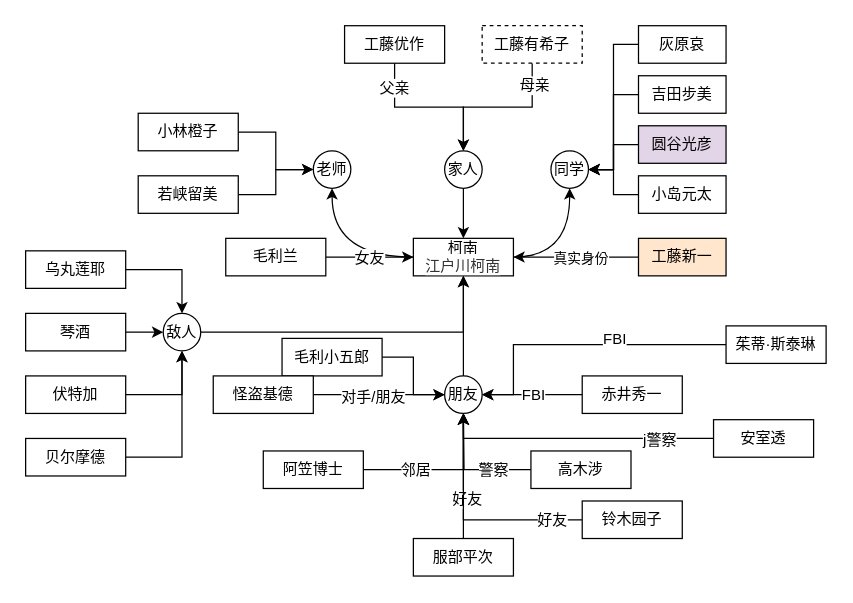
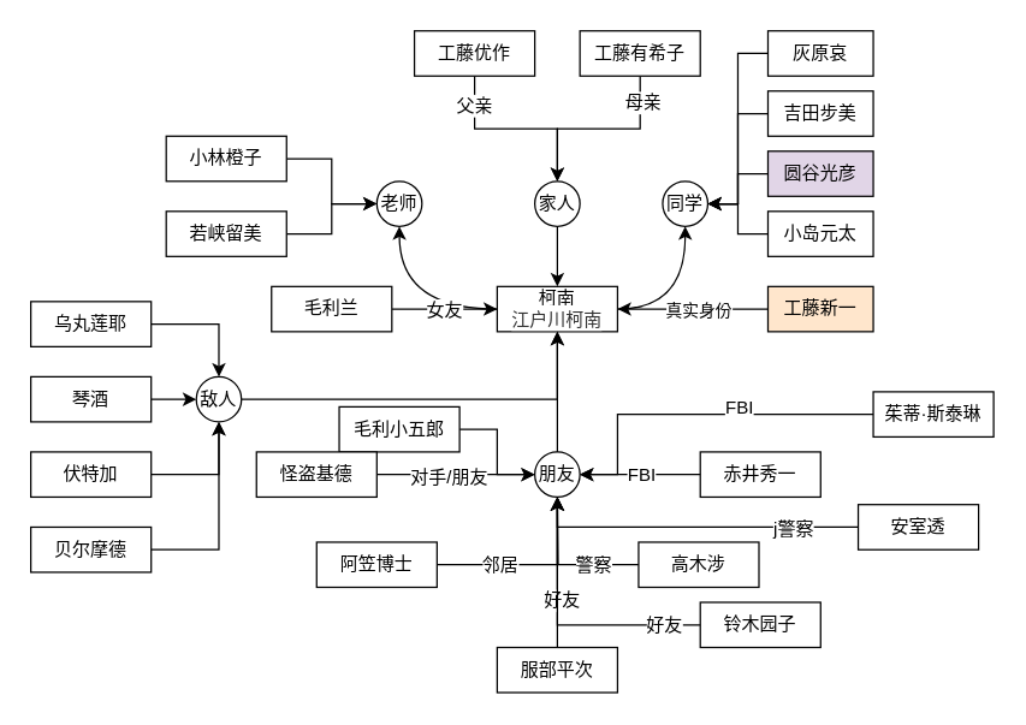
  <mxCell id="0" />
  <mxCell id="1" parent="0" />
  <mxCell id="2" style="edgeStyle=orthogonalEdgeStyle;rounded=0;orthogonalLoop=1;jettySize=auto;html=1;fontSize=12;curved=1;" edge="1" parent="1" source="4" target="57"><mxGeometry relative="1" as="geometry" /></mxCell>
  <mxCell id="3" style="edgeStyle=orthogonalEdgeStyle;rounded=0;orthogonalLoop=1;jettySize=auto;html=1;fontSize=12;curved=1;" edge="1" parent="1" source="4" target="66"><mxGeometry relative="1" as="geometry" /></mxCell>
  <mxCell id="4" value="柯南&lt;br style=&quot;font-size: 12px;&quot;&gt;&lt;span style=&quot;color: rgb(51, 51, 51); font-family: &amp;quot;Helvetica Neue&amp;quot;, Helvetica, Arial, &amp;quot;PingFang SC&amp;quot;, &amp;quot;Hiragino Sans GB&amp;quot;, &amp;quot;Microsoft YaHei&amp;quot;, &amp;quot;WenQuanYi Micro Hei&amp;quot;, sans-serif; font-size: 12px; text-align: start; text-indent: 28px; background-color: rgb(255, 255, 255);&quot;&gt;江户川柯南&lt;/span&gt;" style="rounded=0;whiteSpace=wrap;html=1;gradientColor=#ffffff;fontSize=12;" vertex="1" parent="1"><mxGeometry x="330" y="190" width="80" height="30" as="geometry" /></mxCell>
  <mxCell id="5" style="edgeStyle=orthogonalEdgeStyle;rounded=0;orthogonalLoop=1;jettySize=auto;html=1;" edge="1" parent="1" source="7" target="4"><mxGeometry relative="1" as="geometry" /></mxCell>
  <mxCell id="6" value="真实身份" style="edgeLabel;html=1;align=center;verticalAlign=middle;resizable=0;points=[];" vertex="1" connectable="0" parent="5"><mxGeometry x="-0.06" y="2" relative="1" as="geometry"><mxPoint y="-2" as="offset" /></mxGeometry></mxCell>
  <mxCell id="7" value="工藤新一" style="rounded=0;whiteSpace=wrap;html=1;fillColor=#ffe6cc;" vertex="1" parent="1"><mxGeometry x="510" y="190" width="70" height="30" as="geometry" /></mxCell>
  <mxCell id="8" style="edgeStyle=orthogonalEdgeStyle;rounded=0;orthogonalLoop=1;jettySize=auto;html=1;fontSize=12;" edge="1" parent="1" source="10" target="4"><mxGeometry relative="1" as="geometry" /></mxCell>
  <mxCell id="9" value="女友" style="edgeLabel;html=1;align=center;verticalAlign=middle;resizable=0;points=[];fontSize=12;" vertex="1" connectable="0" parent="8"><mxGeometry x="-0.029" y="1" relative="1" as="geometry"><mxPoint y="1" as="offset" /></mxGeometry></mxCell>
  <mxCell id="10" value="毛利兰" style="rounded=0;whiteSpace=wrap;html=1;gradientColor=#ffffff;fontSize=12;" vertex="1" parent="1"><mxGeometry x="180" y="190" width="80" height="30" as="geometry" /></mxCell>
  <mxCell id="11" style="edgeStyle=orthogonalEdgeStyle;rounded=0;orthogonalLoop=1;jettySize=auto;html=1;fontSize=12;" edge="1" parent="1" source="13" target="26"><mxGeometry relative="1" as="geometry" /></mxCell>
  <mxCell id="12" value="好友" style="edgeLabel;html=1;align=center;verticalAlign=middle;resizable=0;points=[];fontSize=12;" vertex="1" connectable="0" parent="11"><mxGeometry x="-0.35" y="-2" relative="1" as="geometry"><mxPoint y="1" as="offset" /></mxGeometry></mxCell>
  <mxCell id="13" value="服部平次" style="rounded=0;whiteSpace=wrap;html=1;gradientColor=#ffffff;fontSize=12;" vertex="1" parent="1"><mxGeometry x="330" y="430" width="80" height="30" as="geometry" /></mxCell>
  <mxCell id="14" style="edgeStyle=orthogonalEdgeStyle;rounded=0;orthogonalLoop=1;jettySize=auto;html=1;fontSize=12;" edge="1" parent="1" source="16" target="26"><mxGeometry relative="1" as="geometry" /></mxCell>
  <mxCell id="15" value="邻居" style="edgeLabel;html=1;align=center;verticalAlign=middle;resizable=0;points=[];fontSize=12;" vertex="1" connectable="0" parent="14"><mxGeometry x="-0.344" y="1" relative="1" as="geometry"><mxPoint y="1" as="offset" /></mxGeometry></mxCell>
  <mxCell id="16" value="阿笠博士" style="rounded=0;whiteSpace=wrap;html=1;gradientColor=#ffffff;fontSize=12;" vertex="1" parent="1"><mxGeometry x="210" y="360" width="80" height="30" as="geometry" /></mxCell>
  <mxCell id="17" style="edgeStyle=orthogonalEdgeStyle;rounded=0;orthogonalLoop=1;jettySize=auto;html=1;fontSize=12;" edge="1" parent="1" source="19" target="21"><mxGeometry relative="1" as="geometry" /></mxCell>
  <mxCell id="18" value="父亲" style="edgeLabel;html=1;align=center;verticalAlign=middle;resizable=0;points=[];fontSize=12;" vertex="1" connectable="0" parent="17"><mxGeometry x="-0.704" y="-1" relative="1" as="geometry"><mxPoint as="offset" /></mxGeometry></mxCell>
  <mxCell id="19" value="工藤优作" style="rounded=0;whiteSpace=wrap;html=1;gradientColor=#ffffff;fontSize=12;" vertex="1" parent="1"><mxGeometry x="275" y="20" width="80" height="30" as="geometry" /></mxCell>
  <mxCell id="20" style="edgeStyle=orthogonalEdgeStyle;rounded=0;orthogonalLoop=1;jettySize=auto;html=1;fontSize=12;" edge="1" parent="1" source="21" target="4"><mxGeometry relative="1" as="geometry" /></mxCell>
  <mxCell id="21" value="家人" style="ellipse;whiteSpace=wrap;html=1;aspect=fixed;fontSize=12;gradientColor=#ffffff;" vertex="1" parent="1"><mxGeometry x="355" y="120" width="30" height="30" as="geometry" /></mxCell>
  <mxCell id="22" style="edgeStyle=orthogonalEdgeStyle;rounded=0;orthogonalLoop=1;jettySize=auto;html=1;fontSize=12;" edge="1" parent="1" source="24" target="21"><mxGeometry relative="1" as="geometry" /></mxCell>
  <mxCell id="23" value="母亲" style="edgeLabel;html=1;align=center;verticalAlign=middle;resizable=0;points=[];fontSize=12;" vertex="1" connectable="0" parent="22"><mxGeometry x="-0.736" y="1" relative="1" as="geometry"><mxPoint as="offset" /></mxGeometry></mxCell>
- <mxCell id="24" value="工藤有希子" style="rounded=0;whiteSpace=wrap;html=1;gradientColor=#ffffff;fontSize=12;dashed=1;" vertex="1" parent="1"><mxGeometry x="385" y="20" width="80" height="30" as="geometry" /></mxCell>
+ <mxCell id="24" value="工藤有希子" style="rounded=0;whiteSpace=wrap;html=1;gradientColor=#ffffff;fontSize=12;" vertex="1" parent="1"><mxGeometry x="385" y="20" width="80" height="30" as="geometry" /></mxCell>
  <mxCell id="25" style="edgeStyle=orthogonalEdgeStyle;rounded=0;orthogonalLoop=1;jettySize=auto;html=1;fontSize=12;" edge="1" parent="1" source="26" target="4"><mxGeometry relative="1" as="geometry"><mxPoint x="370" y="270" as="targetPoint" /></mxGeometry></mxCell>
  <mxCell id="26" value="朋友" style="ellipse;whiteSpace=wrap;html=1;aspect=fixed;fontSize=12;gradientColor=#ffffff;" vertex="1" parent="1"><mxGeometry x="355" y="300" width="30" height="30" as="geometry" /></mxCell>
  <mxCell id="27" style="edgeStyle=orthogonalEdgeStyle;rounded=0;orthogonalLoop=1;jettySize=auto;html=1;entryX=0.5;entryY=1;entryDx=0;entryDy=0;fontSize=12;" edge="1" parent="1" source="29" target="26"><mxGeometry relative="1" as="geometry" /></mxCell>
  <mxCell id="28" value="j警察" style="edgeLabel;html=1;align=center;verticalAlign=middle;resizable=0;points=[];fontSize=12;" vertex="1" connectable="0" parent="27"><mxGeometry x="-0.6" y="1" relative="1" as="geometry"><mxPoint as="offset" /></mxGeometry></mxCell>
  <mxCell id="29" value="安室透" style="rounded=0;whiteSpace=wrap;html=1;gradientColor=#ffffff;fontSize=12;" vertex="1" parent="1"><mxGeometry x="570" y="335" width="80" height="30" as="geometry" /></mxCell>
  <mxCell id="30" style="edgeStyle=orthogonalEdgeStyle;rounded=0;orthogonalLoop=1;jettySize=auto;html=1;fontSize=12;" edge="1" parent="1" source="32" target="26"><mxGeometry relative="1" as="geometry" /></mxCell>
  <mxCell id="31" value="好友" style="edgeLabel;html=1;align=center;verticalAlign=middle;resizable=0;points=[];fontSize=12;" vertex="1" connectable="0" parent="30"><mxGeometry x="-0.489" y="-2" relative="1" as="geometry"><mxPoint x="21" y="2" as="offset" /></mxGeometry></mxCell>
  <mxCell id="32" value="铃木园子" style="rounded=0;whiteSpace=wrap;html=1;gradientColor=#ffffff;fontSize=12;" vertex="1" parent="1"><mxGeometry x="465" y="400" width="80" height="30" as="geometry" /></mxCell>
  <mxCell id="33" style="edgeStyle=orthogonalEdgeStyle;rounded=0;orthogonalLoop=1;jettySize=auto;html=1;fontSize=12;" edge="1" parent="1" source="35"><mxGeometry relative="1" as="geometry"><mxPoint x="370" y="330" as="targetPoint" /></mxGeometry></mxCell>
  <mxCell id="34" value="警察" style="edgeLabel;html=1;align=center;verticalAlign=middle;resizable=0;points=[];fontSize=12;" vertex="1" connectable="0" parent="33"><mxGeometry x="-0.374" relative="1" as="geometry"><mxPoint as="offset" /></mxGeometry></mxCell>
  <mxCell id="35" value="高木涉" style="rounded=0;whiteSpace=wrap;html=1;gradientColor=#ffffff;fontSize=12;" vertex="1" parent="1"><mxGeometry x="424" y="360" width="80" height="30" as="geometry" /></mxCell>
  <mxCell id="36" style="edgeStyle=orthogonalEdgeStyle;rounded=0;orthogonalLoop=1;jettySize=auto;html=1;fontSize=12;" edge="1" parent="1" source="38" target="26"><mxGeometry relative="1" as="geometry" /></mxCell>
  <mxCell id="37" value="FBI" style="edgeLabel;html=1;align=center;verticalAlign=middle;resizable=0;points=[];fontSize=12;" vertex="1" connectable="0" parent="36"><mxGeometry relative="1" as="geometry"><mxPoint as="offset" /></mxGeometry></mxCell>
  <mxCell id="38" value="赤井秀一" style="rounded=0;whiteSpace=wrap;html=1;gradientColor=#ffffff;fontSize=12;" vertex="1" parent="1"><mxGeometry x="465" y="300" width="80" height="30" as="geometry" /></mxCell>
  <mxCell id="39" style="edgeStyle=orthogonalEdgeStyle;rounded=0;orthogonalLoop=1;jettySize=auto;html=1;fontSize=12;" edge="1" parent="1" source="41" target="26"><mxGeometry relative="1" as="geometry"><Array as="points"><mxPoint x="410" y="275" /><mxPoint x="410" y="315" /></Array></mxGeometry></mxCell>
  <mxCell id="40" value="FBI" style="edgeLabel;html=1;align=center;verticalAlign=middle;resizable=0;points=[];fontSize=12;" vertex="1" connectable="0" parent="39"><mxGeometry x="-0.455" y="2" relative="1" as="geometry"><mxPoint x="-26" y="-7" as="offset" /></mxGeometry></mxCell>
  <mxCell id="41" value="茱蒂·斯泰琳" style="rounded=0;whiteSpace=wrap;html=1;gradientColor=#ffffff;fontSize=12;" vertex="1" parent="1"><mxGeometry x="580" y="260" width="80" height="30" as="geometry" /></mxCell>
  <mxCell id="42" style="edgeStyle=orthogonalEdgeStyle;rounded=0;orthogonalLoop=1;jettySize=auto;html=1;fontSize=12;" edge="1" parent="1" source="43" target="26"><mxGeometry relative="1" as="geometry" /></mxCell>
  <mxCell id="43" value="毛利小五郎" style="rounded=0;whiteSpace=wrap;html=1;gradientColor=#ffffff;fontSize=12;" vertex="1" parent="1"><mxGeometry x="225" y="270" width="80" height="30" as="geometry" /></mxCell>
  <mxCell id="44" style="edgeStyle=orthogonalEdgeStyle;rounded=0;orthogonalLoop=1;jettySize=auto;html=1;fontSize=12;" edge="1" parent="1" source="46" target="26"><mxGeometry relative="1" as="geometry" /></mxCell>
  <mxCell id="45" value="对手/朋友" style="edgeLabel;html=1;align=center;verticalAlign=middle;resizable=0;points=[];fontSize=12;" vertex="1" connectable="0" parent="44"><mxGeometry x="-0.105" relative="1" as="geometry"><mxPoint y="1" as="offset" /></mxGeometry></mxCell>
  <mxCell id="46" value="怪盗基德" style="rounded=0;whiteSpace=wrap;html=1;gradientColor=#ffffff;fontSize=12;" vertex="1" parent="1"><mxGeometry x="170" y="300" width="80" height="30" as="geometry" /></mxCell>
  <mxCell id="47" style="edgeStyle=orthogonalEdgeStyle;rounded=0;orthogonalLoop=1;jettySize=auto;html=1;fontSize=12;" edge="1" parent="1" source="48" target="4"><mxGeometry relative="1" as="geometry" /></mxCell>
  <mxCell id="48" value="敌人" style="ellipse;whiteSpace=wrap;html=1;aspect=fixed;fontSize=12;gradientColor=#ffffff;" vertex="1" parent="1"><mxGeometry x="130" y="250" width="30" height="30" as="geometry" /></mxCell>
  <mxCell id="49" style="edgeStyle=orthogonalEdgeStyle;rounded=0;orthogonalLoop=1;jettySize=auto;html=1;fontSize=12;" edge="1" parent="1" source="50" target="48"><mxGeometry relative="1" as="geometry" /></mxCell>
  <mxCell id="50" value="乌丸莲耶" style="rounded=0;whiteSpace=wrap;html=1;gradientColor=#ffffff;fontSize=12;" vertex="1" parent="1"><mxGeometry x="20" y="200" width="80" height="30" as="geometry" /></mxCell>
  <mxCell id="51" style="edgeStyle=orthogonalEdgeStyle;rounded=0;orthogonalLoop=1;jettySize=auto;html=1;fontSize=12;" edge="1" parent="1" source="52" target="48"><mxGeometry relative="1" as="geometry" /></mxCell>
  <mxCell id="52" value="琴酒" style="rounded=0;whiteSpace=wrap;html=1;gradientColor=#ffffff;fontSize=12;" vertex="1" parent="1"><mxGeometry x="20" y="250" width="80" height="30" as="geometry" /></mxCell>
  <mxCell id="53" style="edgeStyle=orthogonalEdgeStyle;rounded=0;orthogonalLoop=1;jettySize=auto;html=1;fontSize=12;" edge="1" parent="1" source="54" target="48"><mxGeometry relative="1" as="geometry" /></mxCell>
  <mxCell id="54" value="伏特加" style="rounded=0;whiteSpace=wrap;html=1;gradientColor=#ffffff;fontSize=12;" vertex="1" parent="1"><mxGeometry x="20" y="300" width="80" height="30" as="geometry" /></mxCell>
  <mxCell id="55" style="edgeStyle=orthogonalEdgeStyle;rounded=0;orthogonalLoop=1;jettySize=auto;html=1;fontSize=12;" edge="1" parent="1" source="56" target="48"><mxGeometry relative="1" as="geometry" /></mxCell>
  <mxCell id="56" value="贝尔摩德" style="rounded=0;whiteSpace=wrap;html=1;gradientColor=#ffffff;fontSize=12;" vertex="1" parent="1"><mxGeometry x="20" y="350" width="80" height="30" as="geometry" /></mxCell>
  <mxCell id="57" value="同学" style="ellipse;whiteSpace=wrap;html=1;aspect=fixed;fontSize=12;gradientColor=#ffffff;" vertex="1" parent="1"><mxGeometry x="440" y="120" width="30" height="30" as="geometry" /></mxCell>
  <mxCell id="58" style="edgeStyle=orthogonalEdgeStyle;rounded=0;orthogonalLoop=1;jettySize=auto;html=1;fontSize=12;" edge="1" parent="1" source="59" target="57"><mxGeometry relative="1" as="geometry"><Array as="points"><mxPoint x="490" y="35" /><mxPoint x="490" y="135" /></Array></mxGeometry></mxCell>
  <mxCell id="59" value="灰原哀" style="rounded=0;whiteSpace=wrap;html=1;" vertex="1" parent="1"><mxGeometry x="510" y="20" width="70" height="30" as="geometry" /></mxCell>
  <mxCell id="60" style="edgeStyle=orthogonalEdgeStyle;rounded=0;orthogonalLoop=1;jettySize=auto;html=1;fontSize=12;" edge="1" parent="1" source="61" target="57"><mxGeometry relative="1" as="geometry"><Array as="points"><mxPoint x="490" y="75" /><mxPoint x="490" y="135" /></Array></mxGeometry></mxCell>
  <mxCell id="61" value="吉田步美" style="rounded=0;whiteSpace=wrap;html=1;" vertex="1" parent="1"><mxGeometry x="510" y="60" width="70" height="30" as="geometry" /></mxCell>
  <mxCell id="62" style="edgeStyle=orthogonalEdgeStyle;rounded=0;orthogonalLoop=1;jettySize=auto;html=1;fontSize=12;" edge="1" parent="1" source="63" target="57"><mxGeometry relative="1" as="geometry" /></mxCell>
  <mxCell id="63" value="圆谷光彦" style="rounded=0;whiteSpace=wrap;html=1;fillColor=#e1d5e7;" vertex="1" parent="1"><mxGeometry x="510" y="100" width="70" height="30" as="geometry" /></mxCell>
  <mxCell id="64" style="edgeStyle=orthogonalEdgeStyle;rounded=0;orthogonalLoop=1;jettySize=auto;html=1;fontSize=12;" edge="1" parent="1" source="65" target="57"><mxGeometry relative="1" as="geometry" /></mxCell>
  <mxCell id="65" value="小岛元太" style="rounded=0;whiteSpace=wrap;html=1;" vertex="1" parent="1"><mxGeometry x="510" y="140" width="70" height="30" as="geometry" /></mxCell>
  <mxCell id="66" value="老师" style="ellipse;whiteSpace=wrap;html=1;aspect=fixed;fontSize=12;gradientColor=#ffffff;" vertex="1" parent="1"><mxGeometry x="250" y="120" width="30" height="30" as="geometry" /></mxCell>
  <mxCell id="67" style="edgeStyle=orthogonalEdgeStyle;rounded=0;orthogonalLoop=1;jettySize=auto;html=1;fontSize=12;" edge="1" parent="1" source="68" target="66"><mxGeometry relative="1" as="geometry" /></mxCell>
  <mxCell id="68" value="小林橙子" style="rounded=0;whiteSpace=wrap;html=1;gradientColor=#ffffff;fontSize=12;" vertex="1" parent="1"><mxGeometry x="110" y="90" width="80" height="30" as="geometry" /></mxCell>
  <mxCell id="69" style="edgeStyle=orthogonalEdgeStyle;rounded=0;orthogonalLoop=1;jettySize=auto;html=1;fontSize=12;" edge="1" parent="1" source="70" target="66"><mxGeometry relative="1" as="geometry" /></mxCell>
  <mxCell id="70" value="若峡留美" style="rounded=0;whiteSpace=wrap;html=1;gradientColor=#ffffff;fontSize=12;" vertex="1" parent="1"><mxGeometry x="110" y="140" width="80" height="30" as="geometry" /></mxCell>
